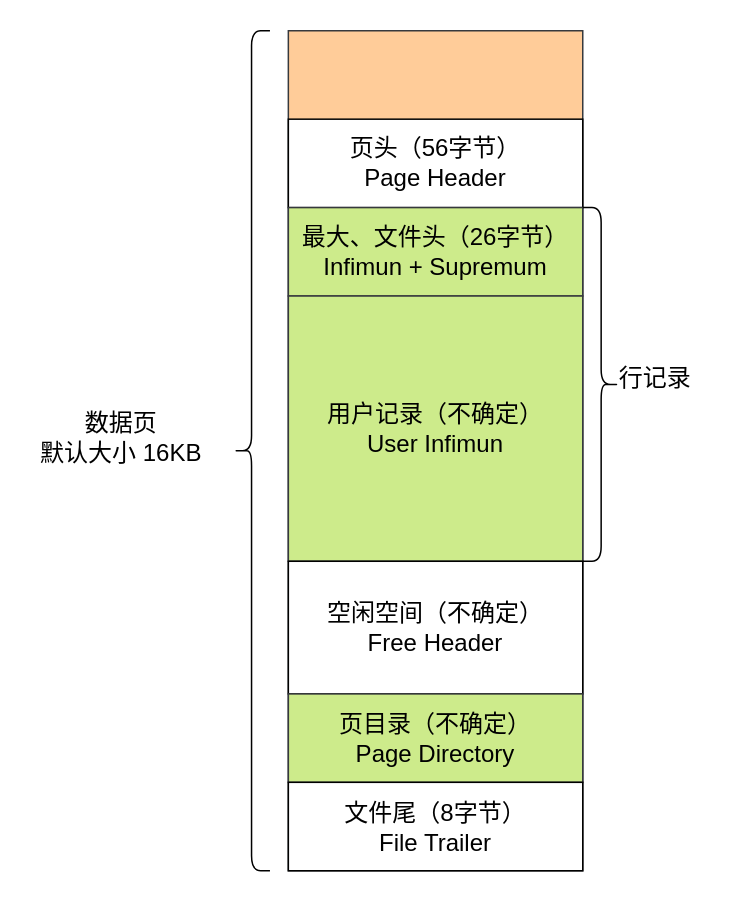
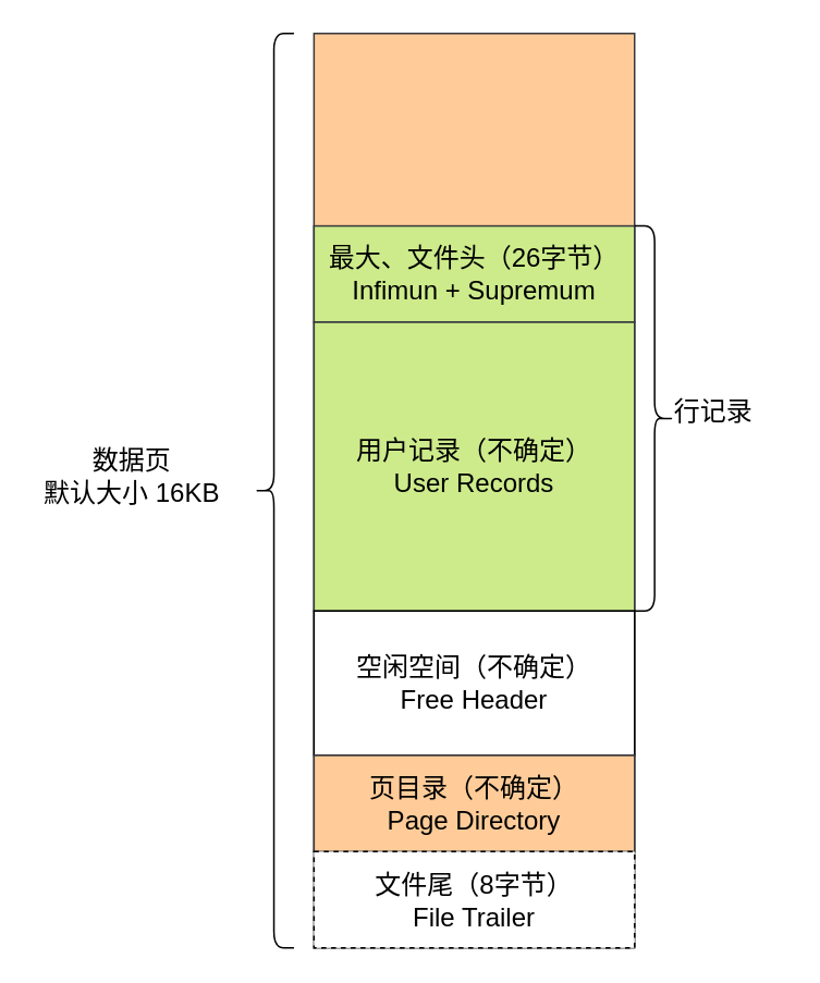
  <mxCell id="0" />
  <mxCell id="1" parent="0" />
  <mxCell id="2" value="" style="group" vertex="1" connectable="0" parent="1"><mxGeometry x="20" y="20" width="460" height="560" as="geometry" /></mxCell>
  <mxCell id="3" value="" style="group;fillColor=#ffcc99;strokeColor=#36393d;container=0;fontSize=16;" vertex="1" connectable="0" parent="2"><mxGeometry x="171.733" width="196.267" height="560" as="geometry" /></mxCell>
- <mxCell id="4" value="页头（56字节）&lt;br style=&quot;font-size: 16px;&quot;&gt;Page Header" style="rounded=0;whiteSpace=wrap;html=1;fontSize=16;" vertex="1" parent="2"><mxGeometry x="171.733" y="58.947" width="196.267" height="58.947" as="geometry" /></mxCell>
  <mxCell id="5" value="最大、文件头（26字节）&lt;br style=&quot;font-size: 16px;&quot;&gt;Infimun + Supremum" style="rounded=0;whiteSpace=wrap;html=1;fillColor=#cdeb8b;strokeColor=#36393d;fontSize=16;" vertex="1" parent="2"><mxGeometry x="171.733" y="117.895" width="196.267" height="58.947" as="geometry" /></mxCell>
- <mxCell id="6" value="用户记录（不确定）&lt;br style=&quot;font-size: 16px;&quot;&gt;User Infimun" style="rounded=0;whiteSpace=wrap;html=1;fillColor=#cdeb8b;strokeColor=#36393d;fontSize=16;" vertex="1" parent="2"><mxGeometry x="171.733" y="176.842" width="196.267" height="176.842" as="geometry" /></mxCell>
+ <mxCell id="6" value="用户记录（不确定）&lt;br style=&quot;font-size: 16px;&quot;&gt;User Records" style="rounded=0;whiteSpace=wrap;html=1;fillColor=#cdeb8b;strokeColor=#36393d;fontSize=16;" vertex="1" parent="2"><mxGeometry x="171.733" y="176.842" width="196.267" height="176.842" as="geometry" /></mxCell>
  <mxCell id="7" value="空闲空间（不确定）&lt;br style=&quot;font-size: 16px;&quot;&gt;Free Header" style="rounded=0;whiteSpace=wrap;html=1;fontSize=16;" vertex="1" parent="2"><mxGeometry x="171.733" y="353.684" width="196.267" height="88.421" as="geometry" /></mxCell>
- <mxCell id="8" value="页目录（不确定）&lt;br style=&quot;font-size: 16px;&quot;&gt;Page Directory" style="rounded=0;whiteSpace=wrap;html=1;fillColor=#cdeb8b;strokeColor=#36393d;fontSize=16;" vertex="1" parent="2"><mxGeometry x="171.733" y="442.105" width="196.267" height="58.947" as="geometry" /></mxCell>
- <mxCell id="9" value="&lt;span style=&quot;font-size: 16px;&quot;&gt;文件尾（8字节）&lt;br style=&quot;font-size: 16px;&quot;&gt;File Trailer&lt;/span&gt;" style="rounded=0;whiteSpace=wrap;html=1;fontSize=16;" vertex="1" parent="2"><mxGeometry x="171.733" y="501.053" width="196.267" height="58.947" as="geometry" /></mxCell>
+ <mxCell id="8" value="页目录（不确定）&lt;br style=&quot;font-size: 16px;&quot;&gt;Page Directory" style="rounded=0;whiteSpace=wrap;html=1;fillColor=#ffcc99;strokeColor=#36393d;fontSize=16;" vertex="1" parent="2"><mxGeometry x="171.733" y="442.105" width="196.267" height="58.947" as="geometry" /></mxCell>
+ <mxCell id="9" value="&lt;span style=&quot;font-size: 16px;&quot;&gt;文件尾（8字节）&lt;br style=&quot;font-size: 16px;&quot;&gt;File Trailer&lt;/span&gt;" style="rounded=0;whiteSpace=wrap;html=1;fontSize=16;dashed=1;" vertex="1" parent="2"><mxGeometry x="171.733" y="501.053" width="196.267" height="58.947" as="geometry" /></mxCell>
  <mxCell id="10" value="" style="shape=curlyBracket;whiteSpace=wrap;html=1;rounded=1;fontSize=16;" vertex="1" parent="2"><mxGeometry x="134.933" width="24.533" height="560" as="geometry" /></mxCell>
  <mxCell id="11" value="数据页&lt;br style=&quot;font-size: 16px;&quot;&gt;默认大小 16KB" style="text;html=1;align=center;verticalAlign=middle;resizable=0;points=[];autosize=1;strokeColor=none;fillColor=none;fontSize=16;" vertex="1" parent="2"><mxGeometry y="250.526" width="120" height="40" as="geometry" /></mxCell>
  <mxCell id="12" value="" style="shape=curlyBracket;whiteSpace=wrap;html=1;rounded=1;flipH=1;fontSize=16;" vertex="1" parent="2"><mxGeometry x="368" y="117.895" width="24.533" height="235.789" as="geometry" /></mxCell>
  <mxCell id="13" value="行记录" style="text;html=1;align=center;verticalAlign=middle;resizable=0;points=[];autosize=1;strokeColor=none;fillColor=none;fontSize=16;" vertex="1" parent="2"><mxGeometry x="386.4" y="221.053" width="60" height="20" as="geometry" /></mxCell>
